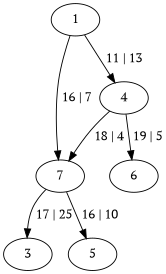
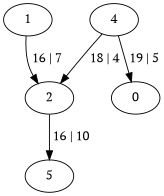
  digraph {
    fontname="PT Serif"
    node [fontname="PT Serif"]
    edge [fontname="PT Serif"]
    1
-   2 [label=7]
+   2
    4
-   3
    5
-   6
+   6 [label=0]
    1 -> 2 [label=" 16 | 7"]
-   1 -> 4 [label=" 11 | 13"]
-   2 -> 3 [label=" 17 | 25"]
    2 -> 5 [label=" 16 | 10"]
    4 -> 2 [label=" 18 | 4"]
    4 -> 6 [label=" 19 | 5"]
  }
